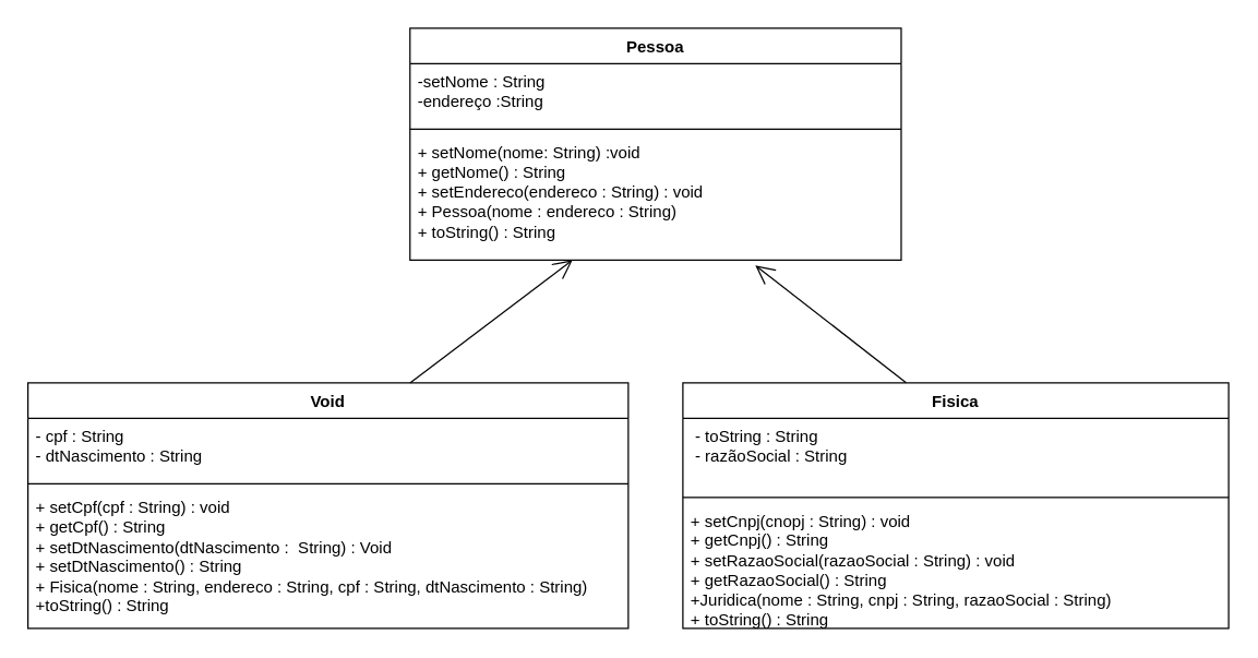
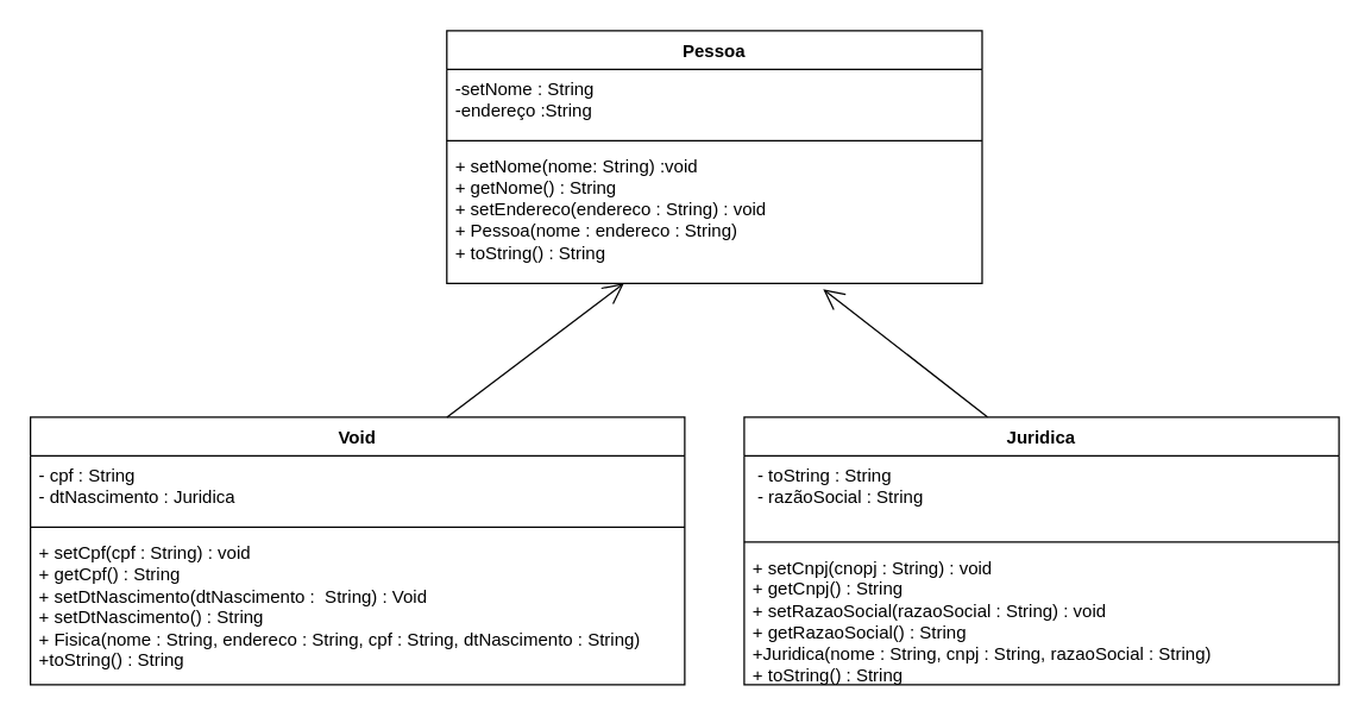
  <mxCell id="0" />
  <mxCell id="1" parent="0" />
  <mxCell id="2" value="Pessoa" style="swimlane;fontStyle=1;align=center;verticalAlign=top;childLayout=stackLayout;horizontal=1;startSize=26;horizontalStack=0;resizeParent=1;resizeParentMax=0;resizeLast=0;collapsible=1;marginBottom=0;whiteSpace=wrap;html=1;" vertex="1" parent="1"><mxGeometry x="300" y="20" width="360" height="170" as="geometry" /></mxCell>
  <mxCell id="3" value="-setNome : String&lt;br&gt;-endereço :String" style="text;strokeColor=none;fillColor=none;align=left;verticalAlign=top;spacingLeft=4;spacingRight=4;overflow=hidden;rotatable=0;points=[[0,0.5],[1,0.5]];portConstraint=eastwest;whiteSpace=wrap;html=1;" vertex="1" parent="2"><mxGeometry y="26" width="360" height="44" as="geometry" /></mxCell>
  <mxCell id="4" value="" style="line;strokeWidth=1;fillColor=none;align=left;verticalAlign=middle;spacingTop=-1;spacingLeft=3;spacingRight=3;rotatable=0;labelPosition=right;points=[];portConstraint=eastwest;strokeColor=inherit;" vertex="1" parent="2"><mxGeometry y="70" width="360" height="8" as="geometry" /></mxCell>
  <mxCell id="5" value="+ setNome(nome: String) :void&lt;br&gt;+ getNome() : String&lt;br&gt;+ setEndereco(endereco : String) : void&lt;br&gt;+ Pessoa(nome : endereco : String)&lt;br&gt;+ toString() : String" style="text;strokeColor=none;fillColor=none;align=left;verticalAlign=top;spacingLeft=4;spacingRight=4;overflow=hidden;rotatable=0;points=[[0,0.5],[1,0.5]];portConstraint=eastwest;whiteSpace=wrap;html=1;" vertex="1" parent="2"><mxGeometry y="78" width="360" height="92" as="geometry" /></mxCell>
  <mxCell id="6" value="Void" style="swimlane;fontStyle=1;align=center;verticalAlign=top;childLayout=stackLayout;horizontal=1;startSize=26;horizontalStack=0;resizeParent=1;resizeParentMax=0;resizeLast=0;collapsible=1;marginBottom=0;whiteSpace=wrap;html=1;" vertex="1" parent="1"><mxGeometry y="280" width="440" height="180" as="geometry" x="20" /></mxCell>
- <mxCell id="7" value="- cpf : String&lt;br&gt;- dtNascimento : String" style="text;strokeColor=none;fillColor=none;align=left;verticalAlign=top;spacingLeft=4;spacingRight=4;overflow=hidden;rotatable=0;points=[[0,0.5],[1,0.5]];portConstraint=eastwest;whiteSpace=wrap;html=1;" vertex="1" parent="6"><mxGeometry y="26" width="440" height="44" as="geometry" /></mxCell>
+ <mxCell id="7" value="- cpf : String&lt;br&gt;- dtNascimento : Juridica" style="text;strokeColor=none;fillColor=none;align=left;verticalAlign=top;spacingLeft=4;spacingRight=4;overflow=hidden;rotatable=0;points=[[0,0.5],[1,0.5]];portConstraint=eastwest;whiteSpace=wrap;html=1;" vertex="1" parent="6"><mxGeometry y="26" width="440" height="44" as="geometry" /></mxCell>
  <mxCell id="8" value="" style="line;strokeWidth=1;fillColor=none;align=left;verticalAlign=middle;spacingTop=-1;spacingLeft=3;spacingRight=3;rotatable=0;labelPosition=right;points=[];portConstraint=eastwest;strokeColor=inherit;" vertex="1" parent="6"><mxGeometry y="70" width="440" height="8" as="geometry" /></mxCell>
  <mxCell id="9" value="+ setCpf(cpf : String) : void&lt;br&gt;+ getCpf() : String&lt;br&gt;+ setDtNascimento(dtNascimento :&amp;nbsp; String) : Void&lt;br&gt;+ setDtNascimento() : String&amp;nbsp;&lt;br&gt;+ Fisica(nome : String, endereco : String, cpf : String, dtNascimento : String)&lt;br&gt;+toString() : String" style="text;strokeColor=none;fillColor=none;align=left;verticalAlign=top;spacingLeft=4;spacingRight=4;overflow=hidden;rotatable=0;points=[[0,0.5],[1,0.5]];portConstraint=eastwest;whiteSpace=wrap;html=1;" vertex="1" parent="6"><mxGeometry y="78" width="440" height="102" as="geometry" /></mxCell>
- <mxCell id="10" value="Fisica" style="swimlane;fontStyle=1;align=center;verticalAlign=top;childLayout=stackLayout;horizontal=1;startSize=26;horizontalStack=0;resizeParent=1;resizeParentMax=0;resizeLast=0;collapsible=1;marginBottom=0;whiteSpace=wrap;html=1;" vertex="1" parent="1"><mxGeometry x="500" y="280" width="400" height="180" as="geometry" /></mxCell>
+ <mxCell id="10" value="Juridica" style="swimlane;fontStyle=1;align=center;verticalAlign=top;childLayout=stackLayout;horizontal=1;startSize=26;horizontalStack=0;resizeParent=1;resizeParentMax=0;resizeLast=0;collapsible=1;marginBottom=0;whiteSpace=wrap;html=1;" vertex="1" parent="1"><mxGeometry x="500" y="280" width="400" height="180" as="geometry" /></mxCell>
  <mxCell id="11" value="&amp;nbsp;- toString : String&lt;br&gt;&amp;nbsp;- razãoSocial : String" style="text;strokeColor=none;fillColor=none;align=left;verticalAlign=top;spacingLeft=4;spacingRight=4;overflow=hidden;rotatable=0;points=[[0,0.5],[1,0.5]];portConstraint=eastwest;whiteSpace=wrap;html=1;" vertex="1" parent="10"><mxGeometry y="26" width="400" height="54" as="geometry" /></mxCell>
  <mxCell id="12" value="" style="line;strokeWidth=1;fillColor=none;align=left;verticalAlign=middle;spacingTop=-1;spacingLeft=3;spacingRight=3;rotatable=0;labelPosition=right;points=[];portConstraint=eastwest;strokeColor=inherit;" vertex="1" parent="10"><mxGeometry y="80" width="400" height="8" as="geometry" /></mxCell>
  <mxCell id="13" value="+ setCnpj(cnopj : String) : void&lt;br&gt;+ getCnpj() : String&lt;br&gt;+ setRazaoSocial(razaoSocial : String) : void&lt;br&gt;+ getRazaoSocial() : String&lt;br&gt;+Juridica(nome : String, cnpj : String, razaoSocial : String)&lt;br&gt;+ toString() : String" style="text;strokeColor=none;fillColor=none;align=left;verticalAlign=top;spacingLeft=4;spacingRight=4;overflow=hidden;rotatable=0;points=[[0,0.5],[1,0.5]];portConstraint=eastwest;whiteSpace=wrap;html=1;" vertex="1" parent="10"><mxGeometry y="88" width="400" height="92" as="geometry" /></mxCell>
  <mxCell id="14" value="" style="endArrow=open;endFill=1;endSize=12;html=1;rounded=0;" edge="1" parent="1" target="5"><mxGeometry width="160" relative="1" as="geometry"><mxPoint x="300" y="280" as="sourcePoint" /><mxPoint x="460" y="300" as="targetPoint" /></mxGeometry></mxCell>
  <mxCell id="15" value="" style="endArrow=open;endFill=1;endSize=12;html=1;rounded=0;exitX=0.409;exitY=-0.001;exitDx=0;exitDy=0;exitPerimeter=0;entryX=0.703;entryY=1.042;entryDx=0;entryDy=0;entryPerimeter=0;" edge="1" parent="1" source="10" target="5"><mxGeometry width="160" relative="1" as="geometry"><mxPoint x="300" y="300" as="sourcePoint" /><mxPoint x="460" y="300" as="targetPoint" /></mxGeometry></mxCell>
